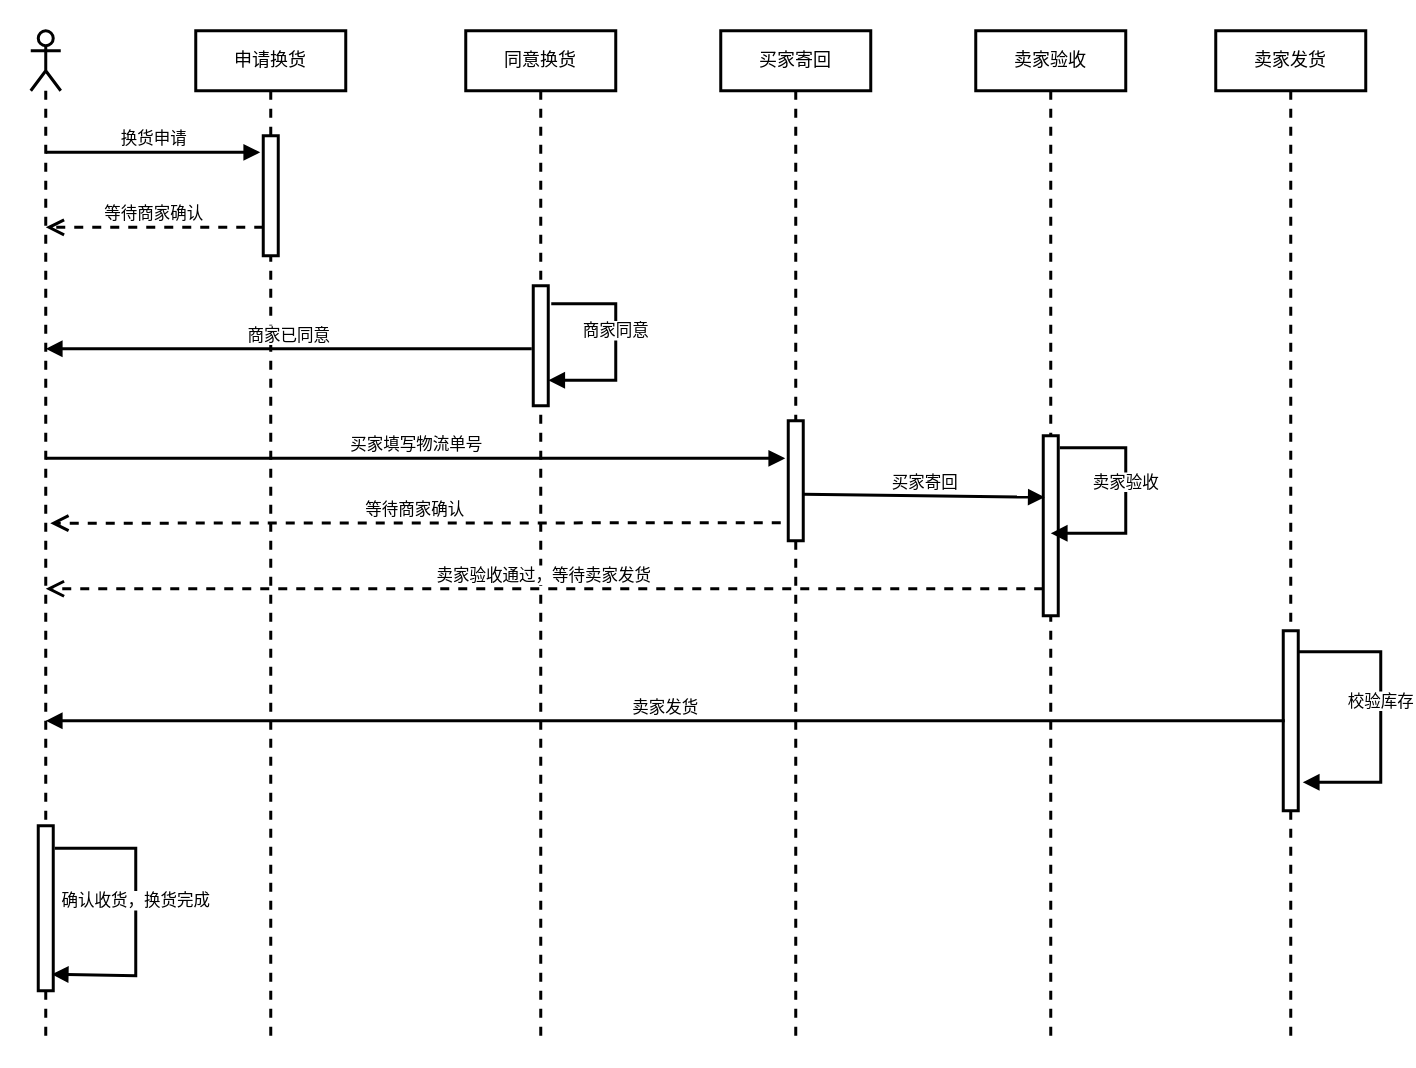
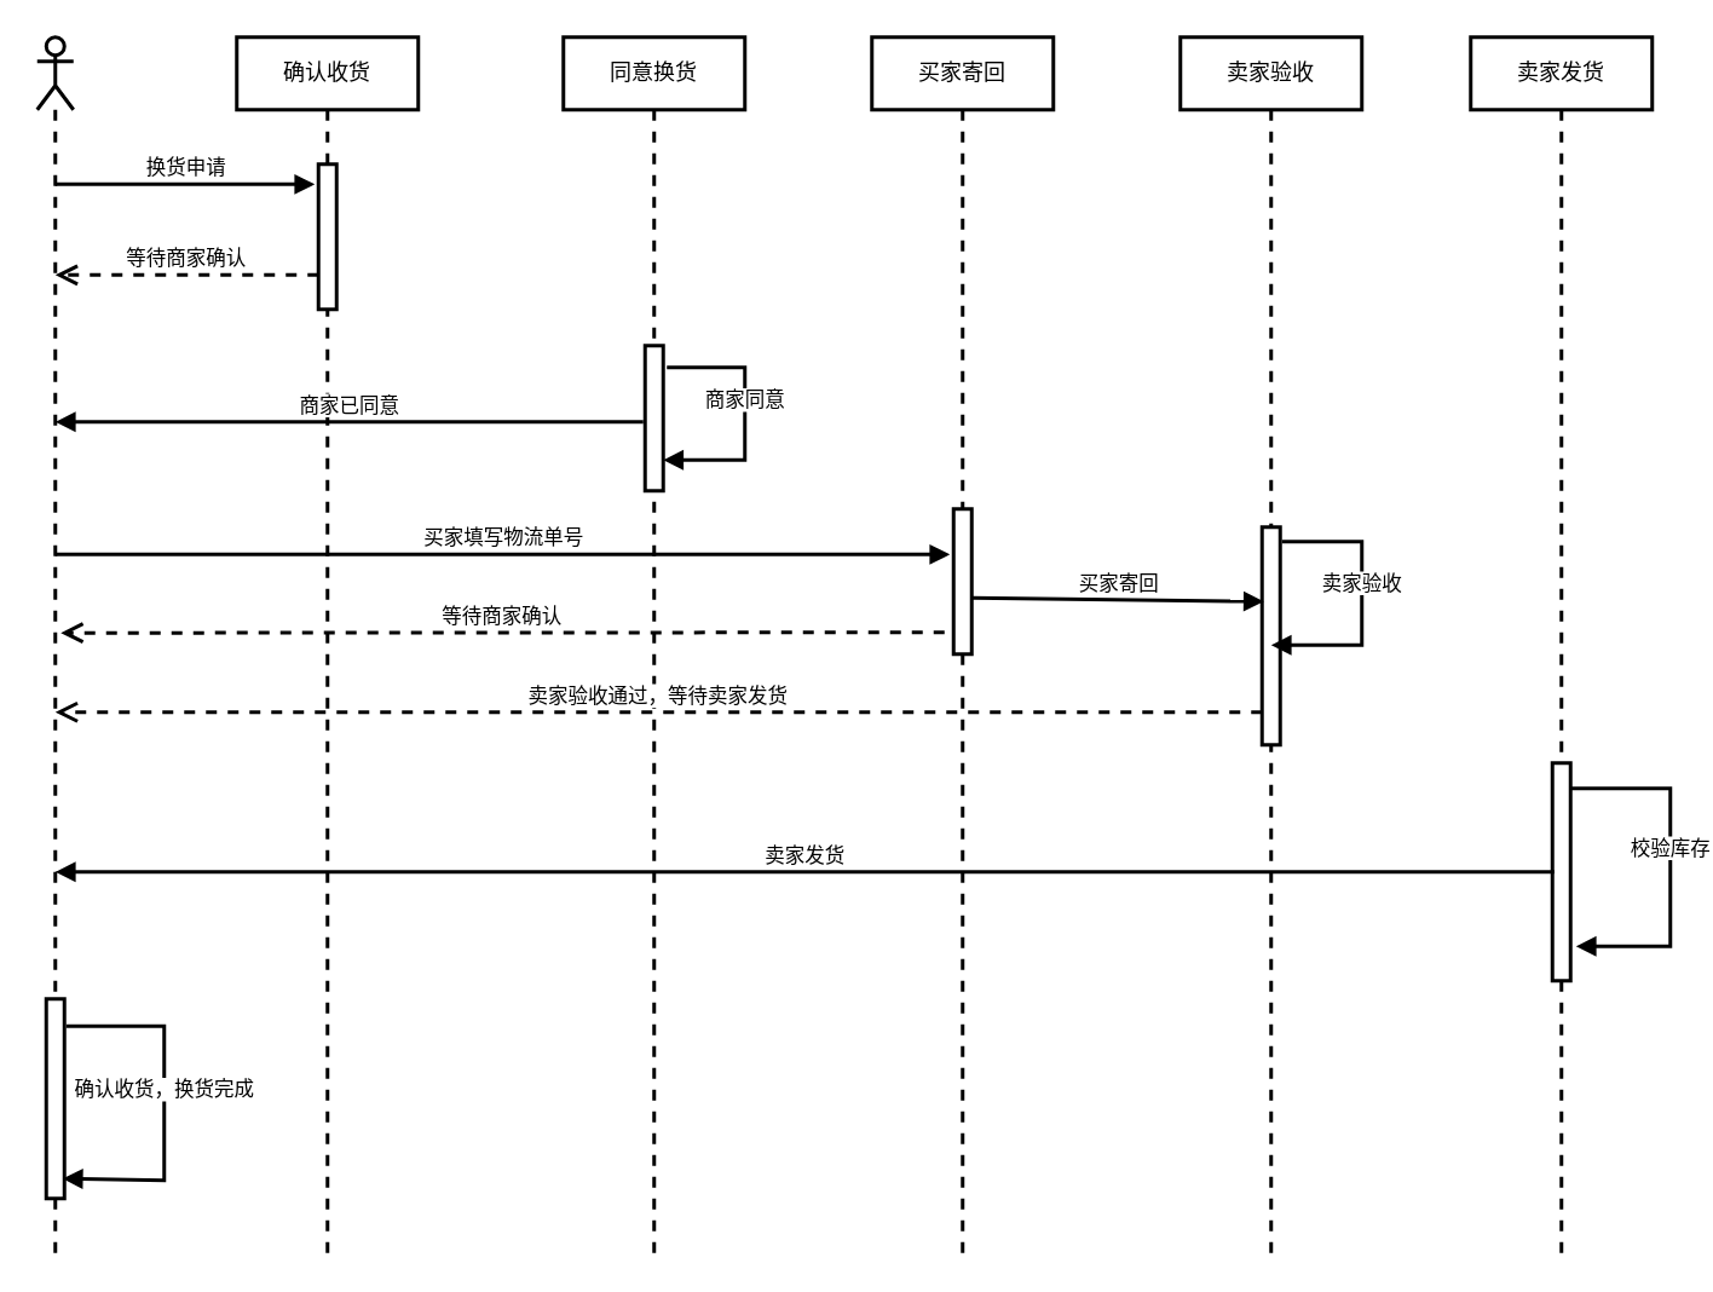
  <mxCell id="0" />
  <mxCell id="1" parent="0" />
  <mxCell id="2" value="" style="shape=umlLifeline;participant=umlActor;perimeter=lifelinePerimeter;whiteSpace=wrap;html=1;container=1;collapsible=0;recursiveResize=0;verticalAlign=top;spacingTop=36;outlineConnect=0;strokeWidth=2;" vertex="1" parent="1"><mxGeometry x="20" y="20" width="20" height="670" as="geometry" /></mxCell>
  <mxCell id="3" value="" style="html=1;points=[];perimeter=orthogonalPerimeter;strokeWidth=2;" vertex="1" parent="2"><mxGeometry x="5" y="530" width="10" height="110" as="geometry" /></mxCell>
  <mxCell id="4" value="确认收货，换货完成" style="html=1;verticalAlign=bottom;endArrow=block;strokeWidth=2;exitX=1.1;exitY=0.136;exitDx=0;exitDy=0;exitPerimeter=0;entryX=0.9;entryY=0.9;entryDx=0;entryDy=0;entryPerimeter=0;rounded=0;" edge="1" parent="2" source="3" target="3"><mxGeometry width="80" relative="1" as="geometry"><mxPoint x="40" y="550" as="sourcePoint" /><mxPoint x="60" y="630" as="targetPoint" /><Array as="points"><mxPoint x="70" y="545" /><mxPoint x="70" y="630" /></Array></mxGeometry></mxCell>
- <mxCell id="5" value="申请换货" style="shape=umlLifeline;perimeter=lifelinePerimeter;whiteSpace=wrap;html=1;container=1;collapsible=0;recursiveResize=0;outlineConnect=0;strokeWidth=2;" vertex="1" parent="1"><mxGeometry x="130" y="20" width="100" height="670" as="geometry" /></mxCell>
+ <mxCell id="5" value="确认收货" style="shape=umlLifeline;perimeter=lifelinePerimeter;whiteSpace=wrap;html=1;container=1;collapsible=0;recursiveResize=0;outlineConnect=0;strokeWidth=2;" vertex="1" parent="1"><mxGeometry x="130" y="20" width="100" height="670" as="geometry" /></mxCell>
  <mxCell id="6" value="" style="html=1;points=[];perimeter=orthogonalPerimeter;strokeWidth=2;" vertex="1" parent="5"><mxGeometry x="45" y="70" width="10" height="80" as="geometry" /></mxCell>
  <mxCell id="7" value="同意换货" style="shape=umlLifeline;perimeter=lifelinePerimeter;whiteSpace=wrap;html=1;container=1;collapsible=0;recursiveResize=0;outlineConnect=0;strokeWidth=2;" vertex="1" parent="1"><mxGeometry x="310" y="20" width="100" height="670" as="geometry" /></mxCell>
  <mxCell id="8" value="" style="html=1;points=[];perimeter=orthogonalPerimeter;strokeWidth=2;" vertex="1" parent="7"><mxGeometry x="45" y="170" width="10" height="80" as="geometry" /></mxCell>
  <mxCell id="9" value="商家同意" style="html=1;verticalAlign=bottom;endArrow=block;strokeWidth=2;rounded=0;entryX=1;entryY=0.788;entryDx=0;entryDy=0;entryPerimeter=0;exitX=1.2;exitY=0.15;exitDx=0;exitDy=0;exitPerimeter=0;" edge="1" parent="7" source="8" target="8"><mxGeometry width="80" relative="1" as="geometry"><mxPoint x="50" y="120" as="sourcePoint" /><mxPoint x="70" y="230" as="targetPoint" /><Array as="points"><mxPoint x="100" y="182" /><mxPoint x="100" y="233" /></Array></mxGeometry></mxCell>
  <mxCell id="10" value="买家寄回" style="shape=umlLifeline;perimeter=lifelinePerimeter;whiteSpace=wrap;html=1;container=1;collapsible=0;recursiveResize=0;outlineConnect=0;strokeWidth=2;" vertex="1" parent="1"><mxGeometry x="480" y="20" width="100" height="670" as="geometry" /></mxCell>
  <mxCell id="11" value="卖家验收" style="shape=umlLifeline;perimeter=lifelinePerimeter;whiteSpace=wrap;html=1;container=1;collapsible=0;recursiveResize=0;outlineConnect=0;strokeWidth=2;" vertex="1" parent="1"><mxGeometry x="650" y="20" width="100" height="670" as="geometry" /></mxCell>
  <mxCell id="12" value="" style="html=1;points=[];perimeter=orthogonalPerimeter;strokeWidth=2;" vertex="1" parent="11"><mxGeometry x="45" y="270" width="10" height="120" as="geometry" /></mxCell>
  <mxCell id="13" value="卖家验收" style="html=1;verticalAlign=bottom;endArrow=block;strokeWidth=2;rounded=0;" edge="1" parent="11" target="11"><mxGeometry width="80" relative="1" as="geometry"><mxPoint x="56" y="278" as="sourcePoint" /><mxPoint x="-320" y="70" as="targetPoint" /><Array as="points"><mxPoint x="100" y="278" /><mxPoint x="100" y="320" /><mxPoint x="100" y="335" /></Array></mxGeometry></mxCell>
  <mxCell id="14" value="换货申请" style="html=1;verticalAlign=bottom;endArrow=block;strokeWidth=2;entryX=-0.2;entryY=0.138;entryDx=0;entryDy=0;entryPerimeter=0;" edge="1" parent="1" source="2" target="6"><mxGeometry width="80" relative="1" as="geometry"><mxPoint x="40" y="101" as="sourcePoint" /><mxPoint x="330" y="120" as="targetPoint" /></mxGeometry></mxCell>
  <mxCell id="15" value="等待商家确认" style="html=1;verticalAlign=bottom;endArrow=open;dashed=1;endSize=8;strokeWidth=2;exitX=0;exitY=0.763;exitDx=0;exitDy=0;exitPerimeter=0;" edge="1" parent="1" source="6" target="2"><mxGeometry relative="1" as="geometry"><mxPoint x="150" y="200" as="sourcePoint" /><mxPoint x="70" y="200" as="targetPoint" /></mxGeometry></mxCell>
  <mxCell id="16" value="商家已同意" style="html=1;verticalAlign=bottom;endArrow=block;strokeWidth=2;exitX=-0.1;exitY=0.525;exitDx=0;exitDy=0;exitPerimeter=0;" edge="1" parent="1" source="8" target="2"><mxGeometry width="80" relative="1" as="geometry"><mxPoint x="220" y="170" as="sourcePoint" /><mxPoint x="300" y="170" as="targetPoint" /></mxGeometry></mxCell>
  <mxCell id="17" value="" style="html=1;points=[];perimeter=orthogonalPerimeter;strokeWidth=2;" vertex="1" parent="1"><mxGeometry x="525" y="280" width="10" height="80" as="geometry" /></mxCell>
  <mxCell id="18" value="买家填写物流单号" style="html=1;verticalAlign=bottom;endArrow=block;strokeWidth=2;entryX=-0.2;entryY=0.313;entryDx=0;entryDy=0;entryPerimeter=0;" edge="1" parent="1" source="2" target="17"><mxGeometry width="80" relative="1" as="geometry"><mxPoint x="250" y="90" as="sourcePoint" /><mxPoint x="520" y="306" as="targetPoint" /></mxGeometry></mxCell>
  <mxCell id="19" value="买家寄回" style="html=1;verticalAlign=bottom;endArrow=block;strokeWidth=2;exitX=1;exitY=0.613;exitDx=0;exitDy=0;exitPerimeter=0;entryX=0.1;entryY=0.342;entryDx=0;entryDy=0;entryPerimeter=0;" edge="1" parent="1" source="17" target="12"><mxGeometry width="80" relative="1" as="geometry"><mxPoint x="550" y="330" as="sourcePoint" /><mxPoint x="690" y="330" as="targetPoint" /></mxGeometry></mxCell>
  <mxCell id="20" value="卖家发货" style="shape=umlLifeline;perimeter=lifelinePerimeter;whiteSpace=wrap;html=1;container=1;collapsible=0;recursiveResize=0;outlineConnect=0;strokeWidth=2;" vertex="1" parent="1"><mxGeometry x="810" y="20" width="100" height="670" as="geometry" /></mxCell>
  <mxCell id="21" value="" style="html=1;points=[];perimeter=orthogonalPerimeter;strokeWidth=2;" vertex="1" parent="20"><mxGeometry x="45" y="400" width="10" height="120" as="geometry" /></mxCell>
  <mxCell id="22" value="校验库存" style="html=1;verticalAlign=bottom;endArrow=block;strokeWidth=2;exitX=1;exitY=0.117;exitDx=0;exitDy=0;exitPerimeter=0;rounded=0;" edge="1" parent="20" source="21"><mxGeometry width="80" relative="1" as="geometry"><mxPoint x="-560" y="280" as="sourcePoint" /><mxPoint x="58" y="501" as="targetPoint" /><Array as="points"><mxPoint x="110" y="414" /><mxPoint x="110" y="501" /></Array></mxGeometry></mxCell>
  <mxCell id="23" value="等待商家确认" style="html=1;verticalAlign=bottom;endArrow=open;dashed=1;endSize=8;strokeWidth=2;entryX=0.65;entryY=0.49;entryDx=0;entryDy=0;entryPerimeter=0;" edge="1" parent="1" target="2"><mxGeometry relative="1" as="geometry"><mxPoint x="520" y="348" as="sourcePoint" /><mxPoint x="540" y="470" as="targetPoint" /></mxGeometry></mxCell>
  <mxCell id="24" value="卖家验收通过，等待卖家发货" style="html=1;verticalAlign=bottom;endArrow=open;dashed=1;endSize=8;strokeWidth=2;exitX=0;exitY=0.85;exitDx=0;exitDy=0;exitPerimeter=0;" edge="1" parent="1" source="12" target="2"><mxGeometry relative="1" as="geometry"><mxPoint x="530" y="358" as="sourcePoint" /><mxPoint x="43" y="358.3" as="targetPoint" /></mxGeometry></mxCell>
  <mxCell id="25" value="卖家发货" style="html=1;verticalAlign=bottom;endArrow=block;strokeWidth=2;exitX=0.1;exitY=0.5;exitDx=0;exitDy=0;exitPerimeter=0;" edge="1" parent="1" source="21" target="2"><mxGeometry width="80" relative="1" as="geometry"><mxPoint x="250" y="300" as="sourcePoint" /><mxPoint x="330" y="300" as="targetPoint" /></mxGeometry></mxCell>
